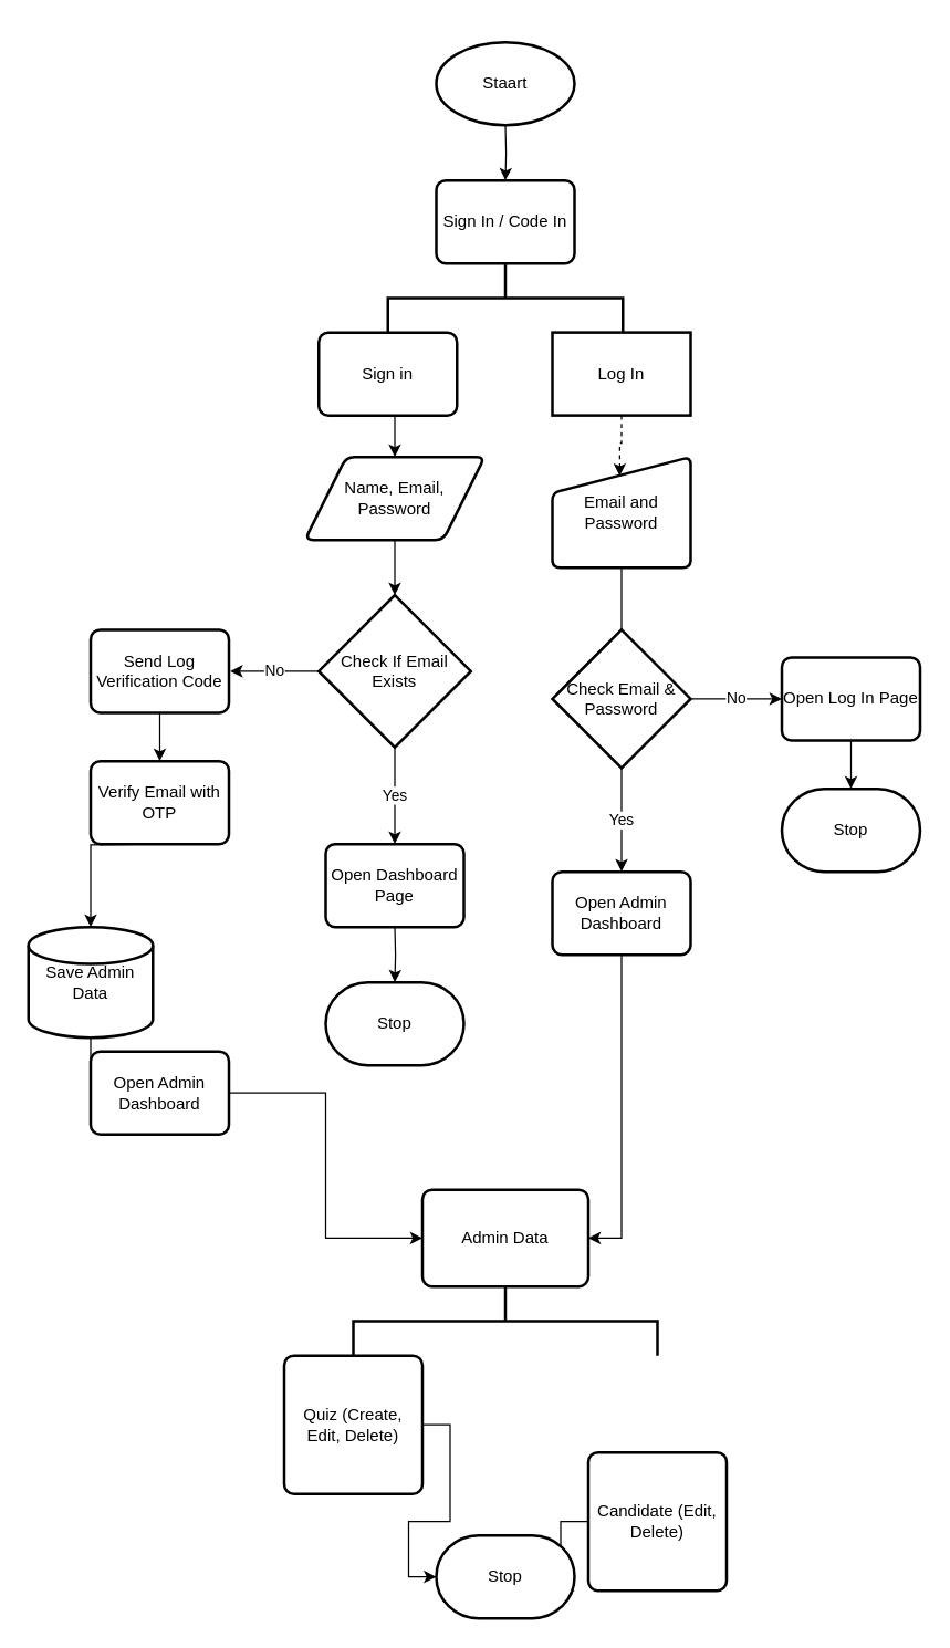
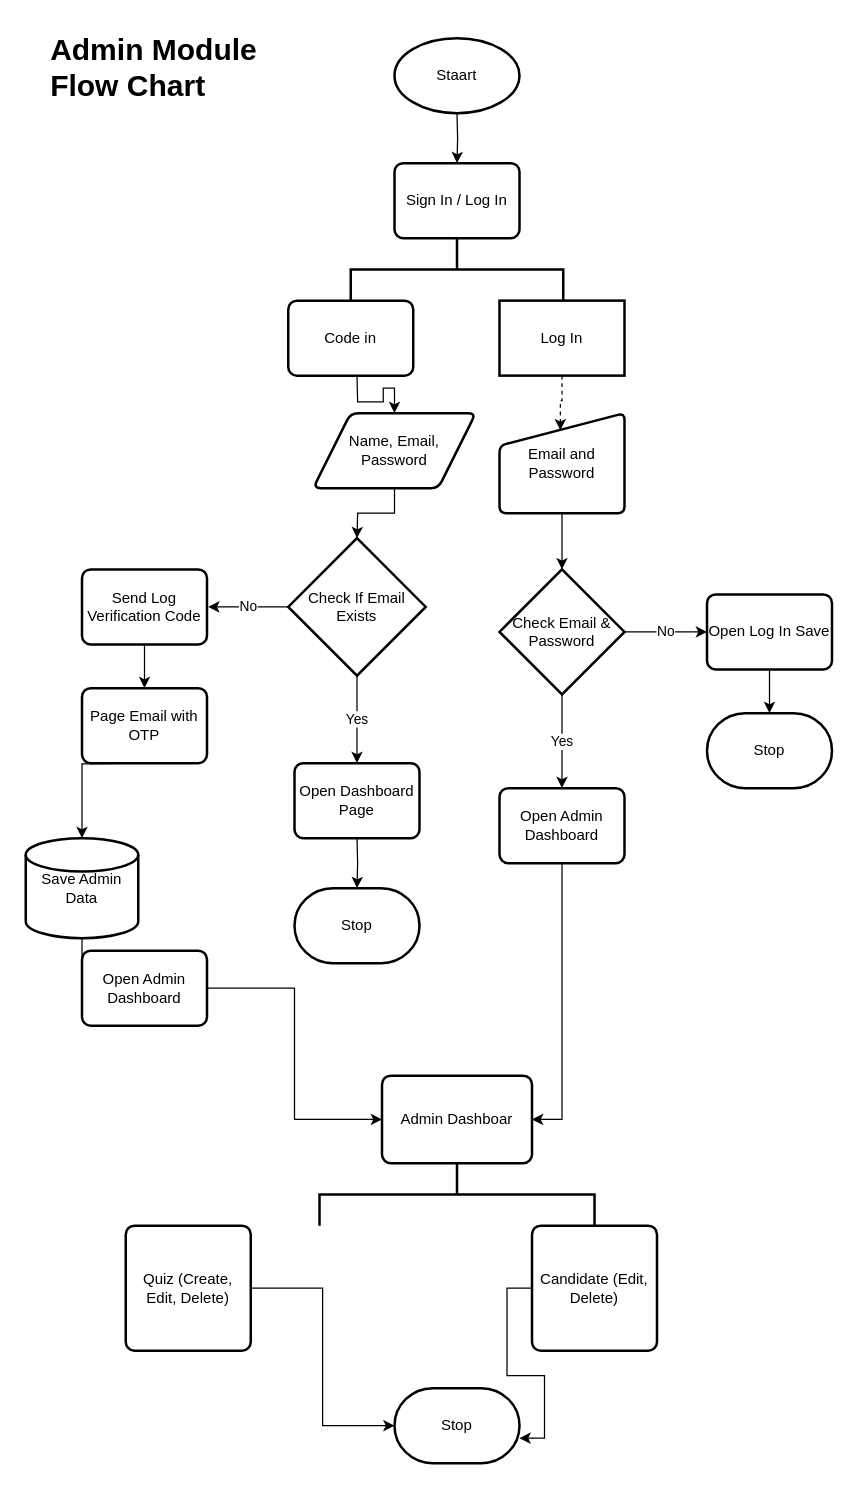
  <mxCell id="0" />
  <mxCell id="1" parent="0" />
  <mxCell id="2" style="edgeStyle=orthogonalEdgeStyle;rounded=0;orthogonalLoop=1;jettySize=auto;html=1;" edge="1" parent="1"><mxGeometry relative="1" as="geometry"><mxPoint x="365" y="130" as="targetPoint" /><mxPoint x="365" y="90" as="sourcePoint" /></mxGeometry></mxCell>
+ <mxCell id="3" value="&lt;h1&gt;Admin Module Flow Chart&lt;/h1&gt;" style="text;html=1;strokeColor=none;fillColor=none;spacing=5;spacingTop=-20;whiteSpace=wrap;overflow=hidden;rounded=0;" vertex="1" parent="1"><mxGeometry x="35" y="20" width="190" height="120" as="geometry" /></mxCell>
  <mxCell id="4" value="Staart" style="strokeWidth=2;html=1;shape=mxgraph.flowchart.start_1;whiteSpace=wrap;" vertex="1" parent="1"><mxGeometry x="315" y="30" width="100" height="60" as="geometry" /></mxCell>
  <mxCell id="5" value="" style="strokeWidth=2;html=1;shape=mxgraph.flowchart.annotation_2;align=left;labelPosition=right;pointerEvents=1;direction=south;" vertex="1" parent="1"><mxGeometry x="280" y="190" width="170" height="50" as="geometry" /></mxCell>
  <mxCell id="6" style="edgeStyle=orthogonalEdgeStyle;rounded=0;orthogonalLoop=1;jettySize=auto;html=1;entryX=0.5;entryY=0;entryDx=0;entryDy=0;" edge="1" parent="1" target="8"><mxGeometry relative="1" as="geometry"><mxPoint x="285" y="300" as="sourcePoint" /></mxGeometry></mxCell>
  <mxCell id="7" style="edgeStyle=orthogonalEdgeStyle;rounded=0;orthogonalLoop=1;jettySize=auto;html=1;" edge="1" parent="1" source="8"><mxGeometry relative="1" as="geometry"><mxPoint x="285" y="430" as="targetPoint" /></mxGeometry></mxCell>
- <mxCell id="8" value="Name, Email, Password" style="shape=parallelogram;html=1;strokeWidth=2;perimeter=parallelogramPerimeter;whiteSpace=wrap;rounded=1;arcSize=12;size=0.23;" vertex="1" parent="1"><mxGeometry x="220" y="330" width="130" height="60" as="geometry" /></mxCell>
+ <mxCell id="8" value="Name, Email, Password" style="shape=parallelogram;html=1;strokeWidth=2;perimeter=parallelogramPerimeter;whiteSpace=wrap;rounded=1;arcSize=12;size=0.23;" vertex="1" parent="1"><mxGeometry x="250" y="330" width="130" height="60" as="geometry" /></mxCell>
  <mxCell id="9" value="No" style="edgeStyle=orthogonalEdgeStyle;rounded=0;orthogonalLoop=1;jettySize=auto;html=1;" edge="1" parent="1"><mxGeometry relative="1" as="geometry"><mxPoint x="166" y="485" as="targetPoint" /><mxPoint x="231" y="485" as="sourcePoint" /><Array as="points"><mxPoint x="206" y="485" /><mxPoint x="206" y="485" /></Array></mxGeometry></mxCell>
  <mxCell id="10" value="Yes" style="edgeStyle=orthogonalEdgeStyle;rounded=0;orthogonalLoop=1;jettySize=auto;html=1;" edge="1" parent="1" source="11"><mxGeometry relative="1" as="geometry"><mxPoint x="285" y="610" as="targetPoint" /></mxGeometry></mxCell>
  <mxCell id="11" value="Check If Email Exists" style="strokeWidth=2;html=1;shape=mxgraph.flowchart.decision;whiteSpace=wrap;" vertex="1" parent="1"><mxGeometry x="230" y="430" width="110" height="110" as="geometry" /></mxCell>
  <mxCell id="12" style="edgeStyle=orthogonalEdgeStyle;rounded=0;orthogonalLoop=1;jettySize=auto;html=1;" edge="1" parent="1"><mxGeometry relative="1" as="geometry"><mxPoint x="115" y="550" as="targetPoint" /><mxPoint x="115" y="515" as="sourcePoint" /></mxGeometry></mxCell>
  <mxCell id="13" style="edgeStyle=orthogonalEdgeStyle;rounded=0;orthogonalLoop=1;jettySize=auto;html=1;entryX=0.5;entryY=0;entryDx=0;entryDy=0;entryPerimeter=0;" edge="1" parent="1" target="15"><mxGeometry relative="1" as="geometry"><mxPoint x="115" y="610" as="sourcePoint" /></mxGeometry></mxCell>
  <mxCell id="14" style="edgeStyle=orthogonalEdgeStyle;rounded=0;orthogonalLoop=1;jettySize=auto;html=1;entryX=0.5;entryY=0;entryDx=0;entryDy=0;" edge="1" parent="1" source="15" target="36"><mxGeometry relative="1" as="geometry" /></mxCell>
  <mxCell id="15" value="Save Admin Data" style="strokeWidth=2;html=1;shape=mxgraph.flowchart.database;whiteSpace=wrap;" vertex="1" parent="1"><mxGeometry x="20" y="670" width="90" height="80" as="geometry" /></mxCell>
  <mxCell id="16" style="edgeStyle=orthogonalEdgeStyle;rounded=0;orthogonalLoop=1;jettySize=auto;html=1;" edge="1" parent="1"><mxGeometry relative="1" as="geometry"><mxPoint x="285" y="710" as="targetPoint" /><mxPoint x="285" y="670" as="sourcePoint" /></mxGeometry></mxCell>
- <mxCell id="17" value="Sign In / Code In" style="rounded=1;whiteSpace=wrap;html=1;absoluteArcSize=1;arcSize=14;strokeWidth=2;" vertex="1" parent="1"><mxGeometry x="315" y="130" width="100" height="60" as="geometry" /></mxCell>
- <mxCell id="18" value="Sign in" style="rounded=1;whiteSpace=wrap;html=1;absoluteArcSize=1;arcSize=14;strokeWidth=2;" vertex="1" parent="1"><mxGeometry x="230" y="240" width="100" height="60" as="geometry" /></mxCell>
+ <mxCell id="17" value="Sign In / Log In" style="rounded=1;whiteSpace=wrap;html=1;absoluteArcSize=1;arcSize=14;strokeWidth=2;" vertex="1" parent="1"><mxGeometry x="315" y="130" width="100" height="60" as="geometry" /></mxCell>
+ <mxCell id="18" value="Code in" style="rounded=1;whiteSpace=wrap;html=1;absoluteArcSize=1;arcSize=14;strokeWidth=2;" vertex="1" parent="1"><mxGeometry x="230" y="240" width="100" height="60" as="geometry" /></mxCell>
  <mxCell id="19" style="edgeStyle=orthogonalEdgeStyle;rounded=0;orthogonalLoop=1;jettySize=auto;html=1;entryX=0.487;entryY=0.172;entryDx=0;entryDy=0;entryPerimeter=0;dashed=1;" edge="1" parent="1" source="20" target="26"><mxGeometry relative="1" as="geometry" /></mxCell>
  <mxCell id="20" value="Log In" style="whiteSpace=wrap;html=1;absoluteArcSize=1;arcSize=14;strokeWidth=2;rounded=0;" vertex="1" parent="1"><mxGeometry x="399" y="240" width="100" height="60" as="geometry" /></mxCell>
  <mxCell id="21" value="Send Log Verification Code" style="rounded=1;whiteSpace=wrap;html=1;absoluteArcSize=1;arcSize=14;strokeWidth=2;" vertex="1" parent="1"><mxGeometry x="65" y="455" width="100" height="60" as="geometry" /></mxCell>
- <mxCell id="22" value="Verify Email with OTP" style="rounded=1;whiteSpace=wrap;html=1;absoluteArcSize=1;arcSize=14;strokeWidth=2;" vertex="1" parent="1"><mxGeometry x="65" y="550" width="100" height="60" as="geometry" /></mxCell>
+ <mxCell id="22" value="Page Email with OTP" style="rounded=1;whiteSpace=wrap;html=1;absoluteArcSize=1;arcSize=14;strokeWidth=2;" vertex="1" parent="1"><mxGeometry x="65" y="550" width="100" height="60" as="geometry" /></mxCell>
  <mxCell id="23" value="Open Dashboard Page" style="rounded=1;whiteSpace=wrap;html=1;absoluteArcSize=1;arcSize=14;strokeWidth=2;" vertex="1" parent="1"><mxGeometry x="235" y="610" width="100" height="60" as="geometry" /></mxCell>
  <mxCell id="24" value="Stop" style="strokeWidth=2;html=1;shape=mxgraph.flowchart.terminator;whiteSpace=wrap;" vertex="1" parent="1"><mxGeometry x="235" y="710" width="100" height="60" as="geometry" /></mxCell>
- <mxCell id="25" style="edgeStyle=orthogonalEdgeStyle;rounded=0;orthogonalLoop=1;jettySize=auto;html=1;entryX=0.5;entryY=0;entryDx=0;entryDy=0;entryPerimeter=0;endArrow=none;" edge="1" parent="1" source="26" target="29"><mxGeometry relative="1" as="geometry" /></mxCell>
+ <mxCell id="25" style="edgeStyle=orthogonalEdgeStyle;rounded=0;orthogonalLoop=1;jettySize=auto;html=1;entryX=0.5;entryY=0;entryDx=0;entryDy=0;entryPerimeter=0;" edge="1" parent="1" source="26" target="29"><mxGeometry relative="1" as="geometry" /></mxCell>
  <mxCell id="26" value="Email and Password" style="html=1;strokeWidth=2;shape=manualInput;whiteSpace=wrap;rounded=1;size=26;arcSize=11;" vertex="1" parent="1"><mxGeometry x="399" y="330" width="100" height="80" as="geometry" /></mxCell>
  <mxCell id="27" value="No" style="edgeStyle=orthogonalEdgeStyle;rounded=0;orthogonalLoop=1;jettySize=auto;html=1;" edge="1" parent="1" source="29"><mxGeometry relative="1" as="geometry"><mxPoint x="565" y="505" as="targetPoint" /></mxGeometry></mxCell>
  <mxCell id="28" value="Yes" style="edgeStyle=orthogonalEdgeStyle;rounded=0;orthogonalLoop=1;jettySize=auto;html=1;" edge="1" parent="1" source="29" target="34"><mxGeometry relative="1" as="geometry" /></mxCell>
  <mxCell id="29" value="Check Email &amp;amp; Password" style="strokeWidth=2;html=1;shape=mxgraph.flowchart.decision;whiteSpace=wrap;" vertex="1" parent="1"><mxGeometry x="399" y="455" width="100" height="100" as="geometry" /></mxCell>
  <mxCell id="30" style="edgeStyle=orthogonalEdgeStyle;rounded=0;orthogonalLoop=1;jettySize=auto;html=1;entryX=0.5;entryY=0;entryDx=0;entryDy=0;entryPerimeter=0;" edge="1" parent="1" source="31" target="32"><mxGeometry relative="1" as="geometry" /></mxCell>
- <mxCell id="31" value="Open Log In Page" style="rounded=1;whiteSpace=wrap;html=1;absoluteArcSize=1;arcSize=14;strokeWidth=2;" vertex="1" parent="1"><mxGeometry x="565" y="475" width="100" height="60" as="geometry" /></mxCell>
+ <mxCell id="31" value="Open Log In Save" style="rounded=1;whiteSpace=wrap;html=1;absoluteArcSize=1;arcSize=14;strokeWidth=2;" vertex="1" parent="1"><mxGeometry x="565" y="475" width="100" height="60" as="geometry" /></mxCell>
  <mxCell id="32" value="Stop" style="strokeWidth=2;html=1;shape=mxgraph.flowchart.terminator;whiteSpace=wrap;" vertex="1" parent="1"><mxGeometry x="565" y="570" width="100" height="60" as="geometry" /></mxCell>
  <mxCell id="33" style="edgeStyle=orthogonalEdgeStyle;rounded=0;orthogonalLoop=1;jettySize=auto;html=1;entryX=1;entryY=0.5;entryDx=0;entryDy=0;" edge="1" parent="1" source="34" target="37"><mxGeometry relative="1" as="geometry" /></mxCell>
  <mxCell id="34" value="Open Admin Dashboard" style="rounded=1;whiteSpace=wrap;html=1;absoluteArcSize=1;arcSize=14;strokeWidth=2;" vertex="1" parent="1"><mxGeometry x="399" y="630" width="100" height="60" as="geometry" /></mxCell>
  <mxCell id="35" style="edgeStyle=orthogonalEdgeStyle;rounded=0;orthogonalLoop=1;jettySize=auto;html=1;entryX=0;entryY=0.5;entryDx=0;entryDy=0;" edge="1" parent="1" source="36" target="37"><mxGeometry relative="1" as="geometry" /></mxCell>
  <mxCell id="36" value="Open Admin Dashboard" style="rounded=1;whiteSpace=wrap;html=1;absoluteArcSize=1;arcSize=14;strokeWidth=2;" vertex="1" parent="1"><mxGeometry x="65" y="760" width="100" height="60" as="geometry" /></mxCell>
- <mxCell id="37" value="Admin Data" style="rounded=1;whiteSpace=wrap;html=1;absoluteArcSize=1;arcSize=14;strokeWidth=2;" vertex="1" parent="1"><mxGeometry x="305" y="860" width="120" height="70" as="geometry" /></mxCell>
+ <mxCell id="37" value="Admin Dashboar" style="rounded=1;whiteSpace=wrap;html=1;absoluteArcSize=1;arcSize=14;strokeWidth=2;" vertex="1" parent="1"><mxGeometry x="305" y="860" width="120" height="70" as="geometry" /></mxCell>
  <mxCell id="38" value="" style="strokeWidth=2;html=1;shape=mxgraph.flowchart.annotation_2;align=left;labelPosition=right;pointerEvents=1;direction=south;" vertex="1" parent="1"><mxGeometry x="255" y="930" width="220" height="50" as="geometry" /></mxCell>
  <mxCell id="39" style="edgeStyle=orthogonalEdgeStyle;rounded=0;orthogonalLoop=1;jettySize=auto;html=1;entryX=0;entryY=0.5;entryDx=0;entryDy=0;entryPerimeter=0;" edge="1" parent="1" source="40" target="43"><mxGeometry relative="1" as="geometry" /></mxCell>
- <mxCell id="40" value="Quiz (Create, Edit, Delete)" style="rounded=1;whiteSpace=wrap;html=1;absoluteArcSize=1;arcSize=14;strokeWidth=2;" vertex="1" parent="1"><mxGeometry x="205" y="980" width="100" height="100" as="geometry" /></mxCell>
+ <mxCell id="40" value="Quiz (Create, Edit, Delete)" style="rounded=1;whiteSpace=wrap;html=1;absoluteArcSize=1;arcSize=14;strokeWidth=2;" vertex="1" parent="1"><mxGeometry x="100" y="980" width="100" height="100" as="geometry" /></mxCell>
  <mxCell id="41" style="edgeStyle=orthogonalEdgeStyle;rounded=0;orthogonalLoop=1;jettySize=auto;html=1;entryX=1;entryY=0.667;entryDx=0;entryDy=0;entryPerimeter=0;" edge="1" parent="1" source="42" target="43"><mxGeometry relative="1" as="geometry" /></mxCell>
- <mxCell id="42" value="Candidate (Edit, Delete)" style="rounded=1;whiteSpace=wrap;html=1;absoluteArcSize=1;arcSize=14;strokeWidth=2;" vertex="1" parent="1"><mxGeometry x="425" y="1050" width="100" height="100" as="geometry" /></mxCell>
+ <mxCell id="42" value="Candidate (Edit, Delete)" style="rounded=1;whiteSpace=wrap;html=1;absoluteArcSize=1;arcSize=14;strokeWidth=2;" vertex="1" parent="1"><mxGeometry x="425" y="980" width="100" height="100" as="geometry" /></mxCell>
  <mxCell id="43" value="Stop" style="strokeWidth=2;html=1;shape=mxgraph.flowchart.terminator;whiteSpace=wrap;" vertex="1" parent="1"><mxGeometry x="315" y="1110" width="100" height="60" as="geometry" /></mxCell>
